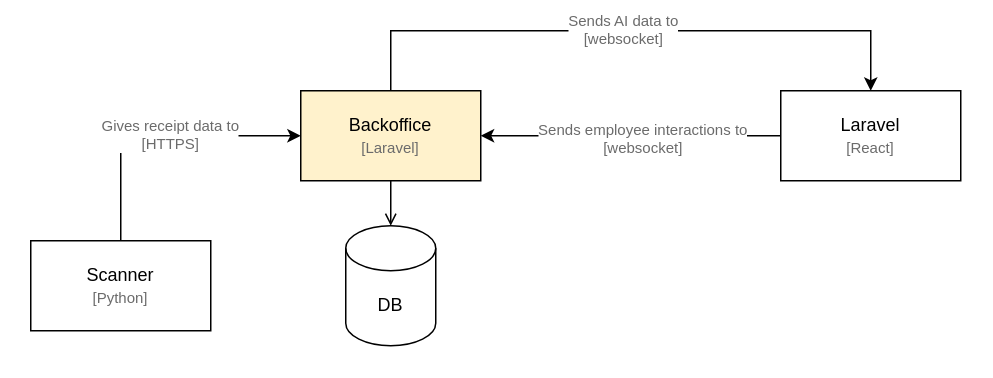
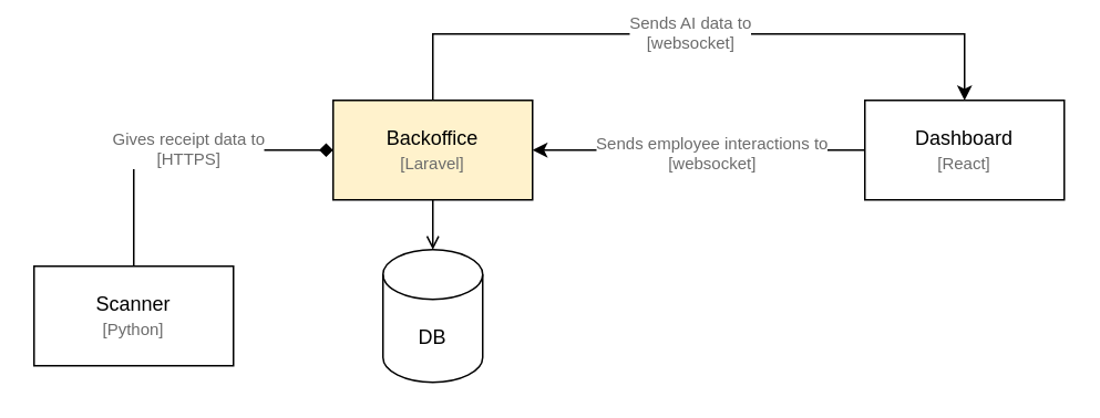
  <mxCell id="0" />
  <mxCell id="1" parent="0" />
  <mxCell id="2" style="edgeStyle=none;rounded=0;orthogonalLoop=1;jettySize=auto;html=1;entryX=0.5;entryY=0;entryDx=0;entryDy=0;fontSize=10;fontColor=#6B6B6B;endArrow=classic;endFill=1;" parent="1" source="5" target="8" edge="1"><mxGeometry relative="1" as="geometry"><Array as="points"><mxPoint x="260" y="20" /><mxPoint x="580" y="20" /></Array></mxGeometry></mxCell>
  <mxCell id="3" value="Sends AI data to&lt;br&gt;[websocket]" style="edgeLabel;html=1;align=center;verticalAlign=middle;resizable=0;points=[];fontSize=10;fontColor=#6B6B6B;" parent="2" vertex="1" connectable="0"><mxGeometry x="-0.032" y="2" relative="1" as="geometry"><mxPoint as="offset" /></mxGeometry></mxCell>
  <mxCell id="4" style="edgeStyle=orthogonalEdgeStyle;rounded=0;orthogonalLoop=1;jettySize=auto;html=1;entryX=0.5;entryY=0;entryDx=0;entryDy=0;entryPerimeter=0;endArrow=open;" edge="1" parent="1" source="5" target="12"><mxGeometry relative="1" as="geometry" /></mxCell>
  <mxCell id="5" value="&lt;font style=&quot;&quot;&gt;Backoffice&lt;br&gt;&lt;/font&gt;&lt;font color=&quot;#6b6b6b&quot; style=&quot;font-size: 10px;&quot;&gt;[Laravel]&lt;/font&gt;" style="rounded=0;whiteSpace=wrap;html=1;fillColor=#fff2cc;" parent="1" vertex="1"><mxGeometry x="200" y="60" width="120" height="60" as="geometry" /></mxCell>
  <mxCell id="6" style="edgeStyle=none;rounded=0;orthogonalLoop=1;jettySize=auto;html=1;entryX=1;entryY=0.5;entryDx=0;entryDy=0;fontSize=10;fontColor=#6B6B6B;endArrow=classic;endFill=1;" parent="1" source="8" target="5" edge="1"><mxGeometry relative="1" as="geometry"><Array as="points"><mxPoint x="410" y="90" /></Array></mxGeometry></mxCell>
  <mxCell id="7" value="Sends employee interactions to&lt;br&gt;[websocket]" style="edgeLabel;html=1;align=center;verticalAlign=middle;resizable=0;points=[];fontSize=10;fontColor=#6B6B6B;" parent="6" vertex="1" connectable="0"><mxGeometry x="0.14" y="1" relative="1" as="geometry"><mxPoint x="21" as="offset" /></mxGeometry></mxCell>
- <mxCell id="8" value="&lt;font style=&quot;&quot;&gt;Laravel&lt;br&gt;&lt;/font&gt;&lt;font color=&quot;#6b6b6b&quot; style=&quot;font-size: 10px;&quot;&gt;[React]&lt;/font&gt;" style="rounded=0;whiteSpace=wrap;html=1;" parent="1" vertex="1"><mxGeometry x="520" y="60" width="120" height="60" as="geometry" /></mxCell>
- <mxCell id="9" style="edgeStyle=orthogonalEdgeStyle;rounded=0;orthogonalLoop=1;jettySize=auto;html=1;entryX=0;entryY=0.5;entryDx=0;entryDy=0;fontSize=10;fontColor=#6B6B6B;" parent="1" source="11" target="5" edge="1"><mxGeometry relative="1" as="geometry"><Array as="points"><mxPoint x="80" y="90" /></Array></mxGeometry></mxCell>
+ <mxCell id="8" value="&lt;font style=&quot;&quot;&gt;Dashboard&lt;br&gt;&lt;/font&gt;&lt;font color=&quot;#6b6b6b&quot; style=&quot;font-size: 10px;&quot;&gt;[React]&lt;/font&gt;" style="rounded=0;whiteSpace=wrap;html=1;" parent="1" vertex="1"><mxGeometry x="520" y="60" width="120" height="60" as="geometry" /></mxCell>
+ <mxCell id="9" style="edgeStyle=orthogonalEdgeStyle;rounded=0;orthogonalLoop=1;jettySize=auto;html=1;entryX=0;entryY=0.5;entryDx=0;entryDy=0;fontSize=10;fontColor=#6B6B6B;endArrow=diamond;" parent="1" source="11" target="5" edge="1"><mxGeometry relative="1" as="geometry"><Array as="points"><mxPoint x="80" y="90" /></Array></mxGeometry></mxCell>
  <mxCell id="10" value="Gives receipt data to&lt;br&gt;[HTTPS]" style="edgeLabel;html=1;align=center;verticalAlign=middle;resizable=0;points=[];fontSize=10;fontColor=#6B6B6B;" parent="9" vertex="1" connectable="0"><mxGeometry x="0.078" y="2" relative="1" as="geometry"><mxPoint as="offset" /></mxGeometry></mxCell>
  <mxCell id="11" value="&lt;font style=&quot;&quot;&gt;Scanner&lt;br&gt;&lt;/font&gt;&lt;font color=&quot;#6b6b6b&quot; style=&quot;font-size: 10px;&quot;&gt;[Python]&lt;/font&gt;" style="rounded=0;whiteSpace=wrap;html=1;" parent="1" vertex="1"><mxGeometry x="20" y="160" width="120" height="60" as="geometry" /></mxCell>
  <mxCell id="12" value="DB" style="shape=cylinder3;whiteSpace=wrap;html=1;boundedLbl=1;backgroundOutline=1;size=15;" vertex="1" parent="1"><mxGeometry x="230" y="150" width="60" height="80" as="geometry" /></mxCell>
